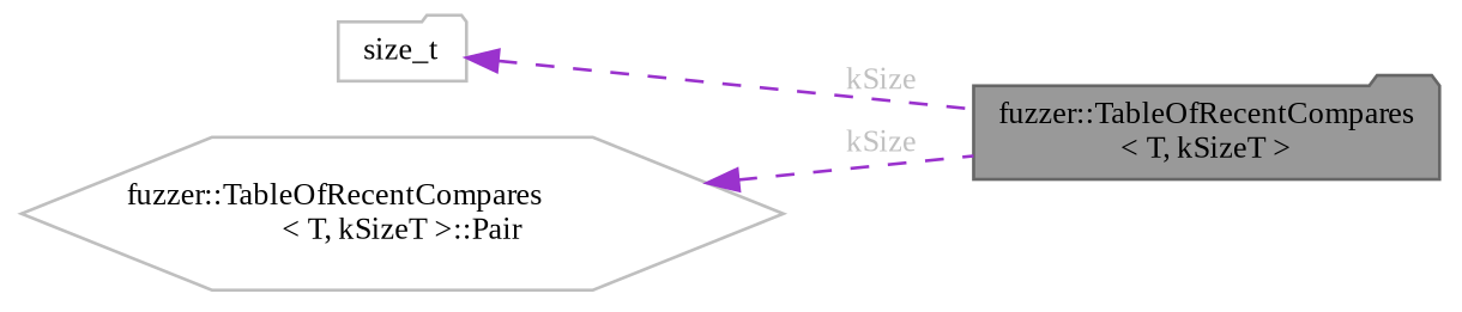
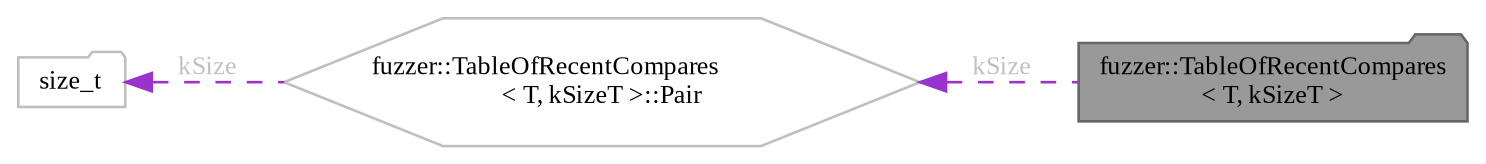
  digraph {
    fontname="Liberation Serif"
    rankdir=LR
    node [color=grey75 fillcolor=white fontname="Liberation Serif" fontsize=10 shape=folder style=filled]
    edge [color=darkorchid3 dir=back fontcolor=grey fontname="Liberation Serif" fontsize=10 labelfontname=Helvetica labelfontsize=10 style=dashed]
    n1 [color=gray40 fillcolor=grey60 fontcolor=black height=0.2 label="fuzzer::TableOfRecentCompares\l\< T, kSizeT \>" width=0.4]
    n2 [height=0.2 label=size_t width=0.4]
    n3 [height=0.2 label="fuzzer::TableOfRecentCompares\l\< T, kSizeT \>::Pair" shape=hexagon width=0.4]
-   n2 -> n1 [label=" kSize"]
+   n2 -> n3 [label=" kSize"]
    n3 -> n1 [label=" kSize"]
  }
